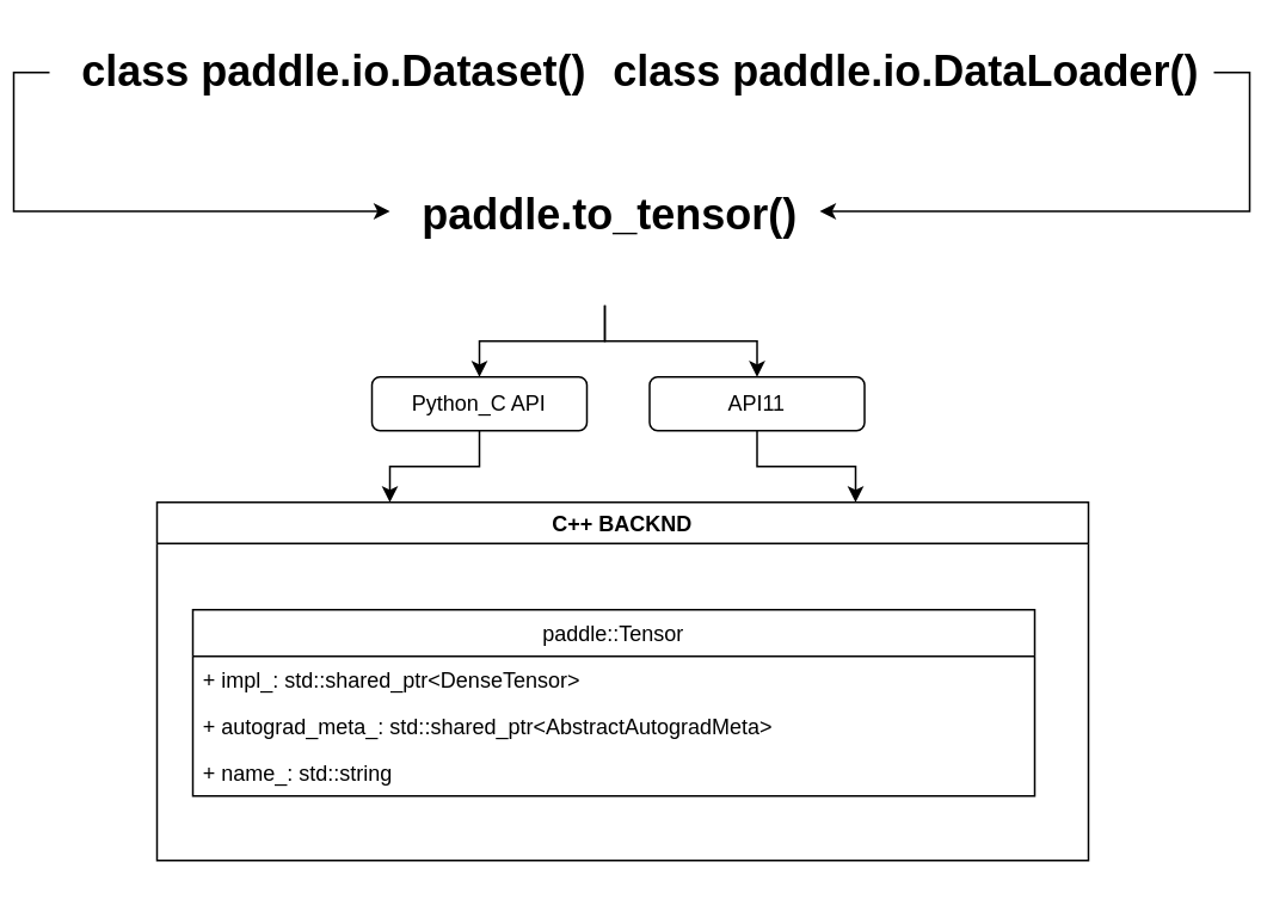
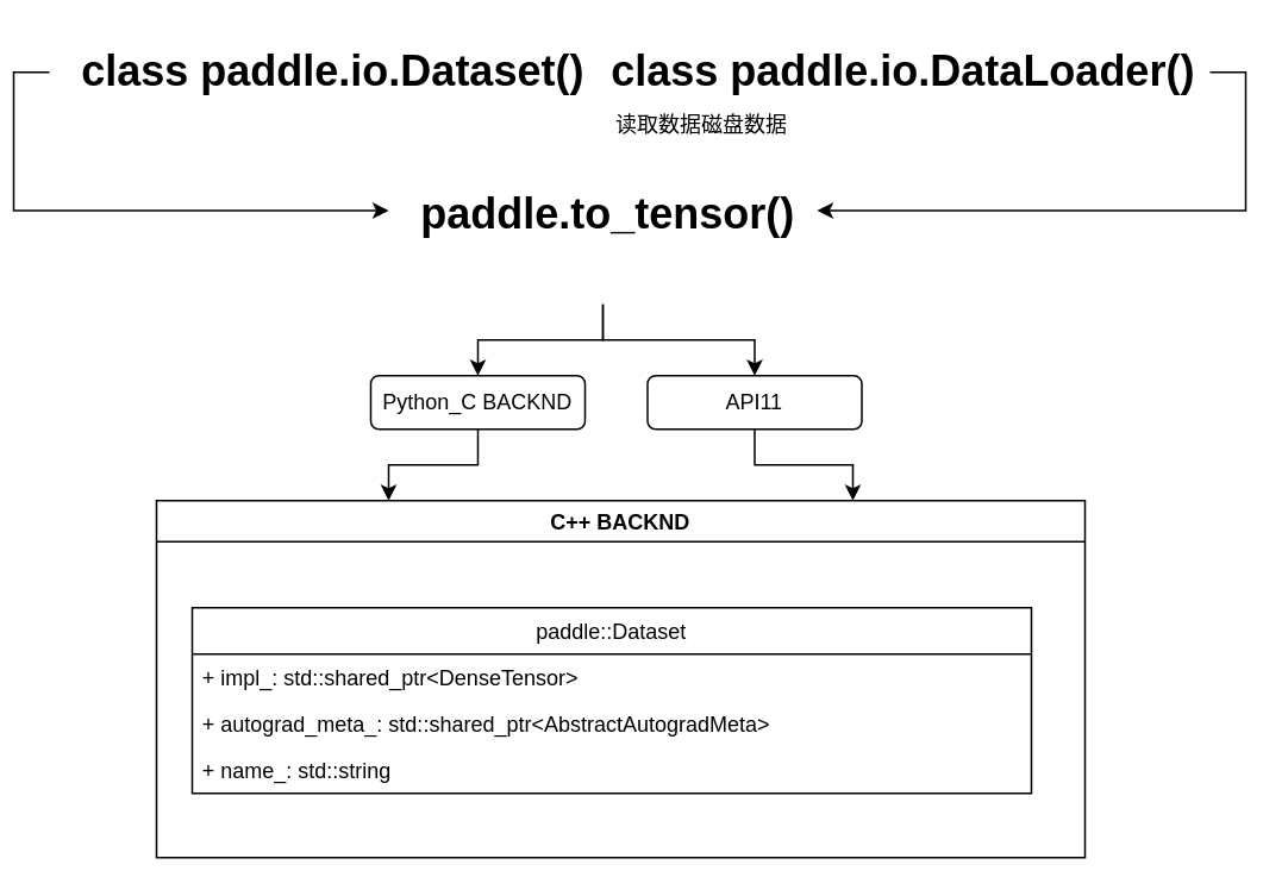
  <mxCell id="0" />
  <mxCell id="1" parent="0" />
  <mxCell id="2" style="edgeStyle=orthogonalEdgeStyle;rounded=0;orthogonalLoop=1;jettySize=auto;html=1;exitX=1;exitY=0.5;exitDx=0;exitDy=0;entryX=1;entryY=0.25;entryDx=0;entryDy=0;" edge="1" parent="1" source="3" target="8"><mxGeometry relative="1" as="geometry" /></mxCell>
  <mxCell id="3" value="&lt;h1&gt;class paddle.io.DataLoader()&lt;/h1&gt;&lt;p&gt;&lt;br&gt;&lt;/p&gt;" style="text;html=1;strokeColor=none;fillColor=none;spacing=5;spacingTop=-20;whiteSpace=wrap;overflow=hidden;rounded=0;" vertex="1" parent="1"><mxGeometry x="330" y="20" width="340" height="40" as="geometry" /></mxCell>
  <mxCell id="4" style="edgeStyle=orthogonalEdgeStyle;rounded=0;orthogonalLoop=1;jettySize=auto;html=1;exitX=0;exitY=0.5;exitDx=0;exitDy=0;entryX=0;entryY=0.25;entryDx=0;entryDy=0;" edge="1" parent="1" source="5" target="8"><mxGeometry relative="1" as="geometry" /></mxCell>
  <mxCell id="5" value="&lt;h1&gt;&amp;nbsp; class paddle.io.Dataset()&lt;/h1&gt;" style="text;html=1;strokeColor=none;fillColor=none;spacing=5;spacingTop=-20;whiteSpace=wrap;overflow=hidden;rounded=0;" vertex="1" parent="1"><mxGeometry x="20" y="20" width="320" height="40" as="geometry" /></mxCell>
+ <mxCell id="6" value="读取数据磁盘数据" style="text;html=1;align=center;verticalAlign=middle;resizable=0;points=[];autosize=1;strokeColor=none;fillColor=none;" vertex="1" parent="1"><mxGeometry x="330" y="60" width="110" height="20" as="geometry" /></mxCell>
  <mxCell id="7" value="" style="group" vertex="1" connectable="0" parent="1"><mxGeometry x="80" y="100" width="520" height="380" as="geometry" /></mxCell>
  <mxCell id="8" value="&lt;h1&gt;&amp;nbsp; paddle.to_tensor()&lt;/h1&gt;" style="text;html=1;strokeColor=none;fillColor=none;spacing=5;spacingTop=-20;whiteSpace=wrap;overflow=hidden;rounded=0;" vertex="1" parent="7"><mxGeometry x="130" width="240" height="70" as="geometry" /></mxCell>
- <mxCell id="9" value="Python_C API" style="rounded=1;whiteSpace=wrap;html=1;" vertex="1" parent="7"><mxGeometry x="120" y="110" width="120" height="30" as="geometry" /></mxCell>
+ <mxCell id="9" value="Python_C BACKND" style="rounded=1;whiteSpace=wrap;html=1;" vertex="1" parent="7"><mxGeometry x="120" y="110" width="120" height="30" as="geometry" /></mxCell>
  <mxCell id="10" style="edgeStyle=orthogonalEdgeStyle;rounded=0;orthogonalLoop=1;jettySize=auto;html=1;exitX=0.5;exitY=1;exitDx=0;exitDy=0;entryX=0.5;entryY=0;entryDx=0;entryDy=0;" edge="1" parent="7" source="8" target="9"><mxGeometry relative="1" as="geometry" /></mxCell>
  <mxCell id="11" value="C++ BACKND" style="swimlane;" vertex="1" parent="7"><mxGeometry y="180" width="520" height="200" as="geometry" /></mxCell>
- <mxCell id="12" value="paddle::Tensor" style="swimlane;fontStyle=0;childLayout=stackLayout;horizontal=1;startSize=26;fillColor=none;horizontalStack=0;resizeParent=1;resizeParentMax=0;resizeLast=0;collapsible=1;marginBottom=0;" vertex="1" parent="11"><mxGeometry x="20" y="60" width="470" height="104" as="geometry" /></mxCell>
+ <mxCell id="12" value="paddle::Dataset" style="swimlane;fontStyle=0;childLayout=stackLayout;horizontal=1;startSize=26;fillColor=none;horizontalStack=0;resizeParent=1;resizeParentMax=0;resizeLast=0;collapsible=1;marginBottom=0;" vertex="1" parent="11"><mxGeometry x="20" y="60" width="470" height="104" as="geometry" /></mxCell>
  <mxCell id="13" value="+ impl_: std::shared_ptr&lt;DenseTensor&gt;" style="text;strokeColor=none;fillColor=none;align=left;verticalAlign=top;spacingLeft=4;spacingRight=4;overflow=hidden;rotatable=0;points=[[0,0.5],[1,0.5]];portConstraint=eastwest;" vertex="1" parent="12"><mxGeometry y="26" width="470" height="26" as="geometry" /></mxCell>
  <mxCell id="14" value="+ autograd_meta_: std::shared_ptr&lt;AbstractAutogradMeta&gt;" style="text;strokeColor=none;fillColor=none;align=left;verticalAlign=top;spacingLeft=4;spacingRight=4;overflow=hidden;rotatable=0;points=[[0,0.5],[1,0.5]];portConstraint=eastwest;" vertex="1" parent="12"><mxGeometry y="52" width="470" height="26" as="geometry" /></mxCell>
  <mxCell id="15" value="+ name_: std::string" style="text;strokeColor=none;fillColor=none;align=left;verticalAlign=top;spacingLeft=4;spacingRight=4;overflow=hidden;rotatable=0;points=[[0,0.5],[1,0.5]];portConstraint=eastwest;" vertex="1" parent="12"><mxGeometry y="78" width="470" height="26" as="geometry" /></mxCell>
  <mxCell id="16" style="edgeStyle=orthogonalEdgeStyle;rounded=0;orthogonalLoop=1;jettySize=auto;html=1;exitX=0.5;exitY=1;exitDx=0;exitDy=0;entryX=0.25;entryY=0;entryDx=0;entryDy=0;" edge="1" parent="7" source="9" target="11"><mxGeometry relative="1" as="geometry" /></mxCell>
  <mxCell id="17" style="edgeStyle=orthogonalEdgeStyle;rounded=0;orthogonalLoop=1;jettySize=auto;html=1;exitX=0.5;exitY=1;exitDx=0;exitDy=0;entryX=0.75;entryY=0;entryDx=0;entryDy=0;" edge="1" parent="7" source="18" target="11"><mxGeometry relative="1" as="geometry" /></mxCell>
  <mxCell id="18" value="API11" style="rounded=1;whiteSpace=wrap;html=1;" vertex="1" parent="7"><mxGeometry x="275" y="110" width="120" height="30" as="geometry" /></mxCell>
  <mxCell id="19" style="edgeStyle=orthogonalEdgeStyle;rounded=0;orthogonalLoop=1;jettySize=auto;html=1;exitX=0.5;exitY=1;exitDx=0;exitDy=0;entryX=0.5;entryY=0;entryDx=0;entryDy=0;" edge="1" parent="7" source="8" target="18"><mxGeometry relative="1" as="geometry" /></mxCell>
